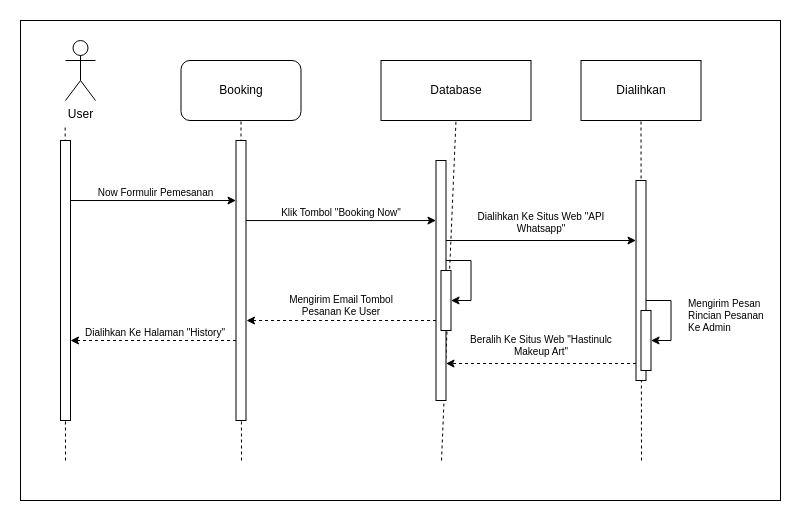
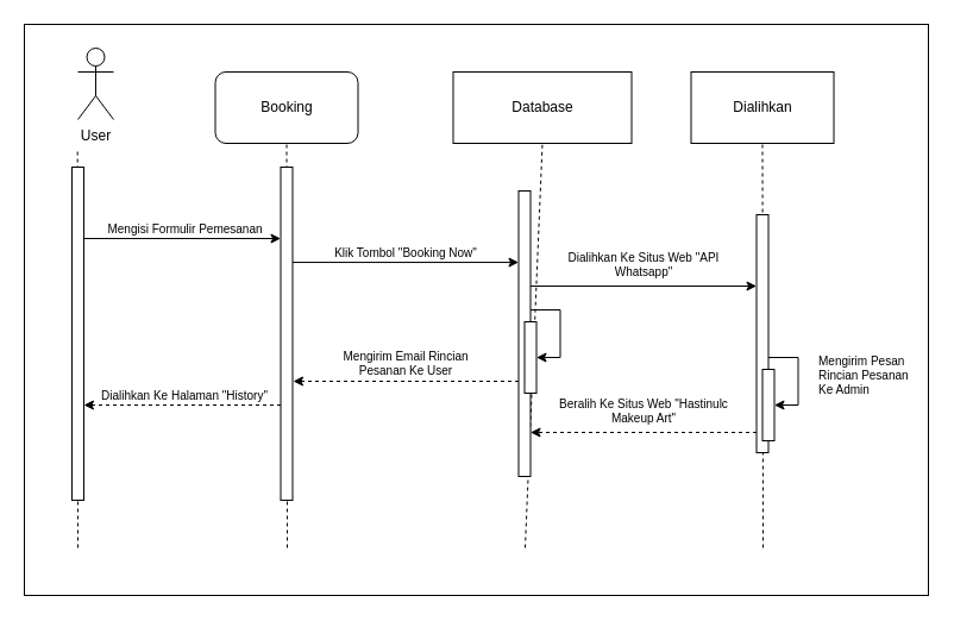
  <mxCell id="0" />
  <mxCell id="1" parent="0" />
  <mxCell id="2" value="" style="rounded=0;whiteSpace=wrap;html=1;fillColor=none;" parent="1" vertex="1"><mxGeometry x="20" y="20" width="760" height="480" as="geometry" /></mxCell>
  <mxCell id="3" value="User" style="shape=umlActor;verticalLabelPosition=bottom;verticalAlign=top;html=1;outlineConnect=0;" parent="1" vertex="1"><mxGeometry x="65" y="40" width="30" height="60" as="geometry" /></mxCell>
  <mxCell id="4" value="Booking" style="whiteSpace=wrap;html=1;rounded=1;" parent="1" vertex="1"><mxGeometry x="180.5" y="60" width="120" height="60" as="geometry" /></mxCell>
  <mxCell id="5" value="" style="endArrow=none;dashed=1;html=1;rounded=0;entryX=0.5;entryY=1;entryDx=0;entryDy=0;" parent="1" target="4" edge="1"><mxGeometry width="50" height="50" relative="1" as="geometry"><mxPoint x="241" y="460" as="sourcePoint" /><mxPoint x="190.5" y="180" as="targetPoint" /></mxGeometry></mxCell>
  <mxCell id="6" value="" style="endArrow=classic;html=1;rounded=0;fontSize=10;" parent="1" edge="1" source="10"><mxGeometry width="50" height="50" relative="1" as="geometry"><mxPoint x="46" y="200" as="sourcePoint" /><mxPoint x="235.5" y="200.03" as="targetPoint" /></mxGeometry></mxCell>
- <mxCell id="7" value="&lt;font&gt;Now Formulir&amp;nbsp;&lt;/font&gt;Pemesanan" style="text;html=1;align=center;verticalAlign=middle;whiteSpace=wrap;rounded=0;fontSize=10;" parent="1" vertex="1"><mxGeometry x="80" y="177.03" width="150.5" height="30" as="geometry" /></mxCell>
+ <mxCell id="7" value="&lt;font&gt;Mengisi Formulir&amp;nbsp;&lt;/font&gt;Pemesanan" style="text;html=1;align=center;verticalAlign=middle;whiteSpace=wrap;rounded=0;fontSize=10;" parent="1" vertex="1"><mxGeometry x="80" y="177.03" width="150.5" height="30" as="geometry" /></mxCell>
  <mxCell id="8" value="" style="html=1;points=[[0,0,0,0,5],[0,1,0,0,-5],[1,0,0,0,5],[1,1,0,0,-5]];perimeter=orthogonalPerimeter;outlineConnect=0;targetShapes=umlLifeline;portConstraint=eastwest;newEdgeStyle={&quot;curved&quot;:0,&quot;rounded&quot;:0};fontSize=10;" parent="1" vertex="1"><mxGeometry x="235.5" y="140" width="10" height="280" as="geometry" /></mxCell>
  <mxCell id="9" value="" style="endArrow=none;dashed=1;html=1;rounded=0;entryX=0.5;entryY=1;entryDx=0;entryDy=0;" parent="1" edge="1"><mxGeometry width="50" height="50" relative="1" as="geometry"><mxPoint x="65" y="460" as="sourcePoint" /><mxPoint x="64.67" y="126" as="targetPoint" /></mxGeometry></mxCell>
  <mxCell id="10" value="" style="html=1;points=[[0,0,0,0,5],[0,1,0,0,-5],[1,0,0,0,5],[1,1,0,0,-5]];perimeter=orthogonalPerimeter;outlineConnect=0;targetShapes=umlLifeline;portConstraint=eastwest;newEdgeStyle={&quot;curved&quot;:0,&quot;rounded&quot;:0};" parent="1" vertex="1"><mxGeometry x="60" y="140" width="10" height="280" as="geometry" /></mxCell>
  <mxCell id="11" value="Dialihkan" style="rounded=0;whiteSpace=wrap;html=1;" parent="1" vertex="1"><mxGeometry x="580.5" y="60" width="120" height="60" as="geometry" /></mxCell>
  <mxCell id="12" value="" style="endArrow=none;dashed=1;html=1;rounded=0;entryX=0.5;entryY=1;entryDx=0;entryDy=0;" parent="1" target="11" edge="1"><mxGeometry width="50" height="50" relative="1" as="geometry"><mxPoint x="641" y="460" as="sourcePoint" /><mxPoint x="590.5" y="180" as="targetPoint" /></mxGeometry></mxCell>
  <mxCell id="13" value="" style="html=1;points=[[0,0,0,0,5],[0,1,0,0,-5],[1,0,0,0,5],[1,1,0,0,-5]];perimeter=orthogonalPerimeter;outlineConnect=0;targetShapes=umlLifeline;portConstraint=eastwest;newEdgeStyle={&quot;curved&quot;:0,&quot;rounded&quot;:0};fontSize=10;" parent="1" vertex="1"><mxGeometry x="635.5" y="180" width="10" height="200" as="geometry" /></mxCell>
  <mxCell id="14" value="" style="endArrow=classic;html=1;rounded=0;dashed=1;fontSize=10;" parent="1" edge="1"><mxGeometry width="50" height="50" relative="1" as="geometry"><mxPoint x="235.5" y="340" as="sourcePoint" /><mxPoint x="70" y="340" as="targetPoint" /></mxGeometry></mxCell>
  <mxCell id="15" value="Dialihkan Ke Halaman &quot;History&quot;" style="text;html=1;align=center;verticalAlign=middle;whiteSpace=wrap;rounded=0;fontSize=10;" parent="1" vertex="1"><mxGeometry x="80" y="317" width="150" height="30" as="geometry" /></mxCell>
  <mxCell id="16" value="Database" style="rounded=0;whiteSpace=wrap;html=1;" parent="1" vertex="1"><mxGeometry x="380.5" y="60" width="150" height="60" as="geometry" /></mxCell>
  <mxCell id="17" value="" style="endArrow=none;dashed=1;html=1;rounded=0;entryX=0.5;entryY=1;entryDx=0;entryDy=0;" parent="1" target="16" edge="1"><mxGeometry width="50" height="50" relative="1" as="geometry"><mxPoint x="441" y="460" as="sourcePoint" /><mxPoint x="390.5" y="180" as="targetPoint" /></mxGeometry></mxCell>
  <mxCell id="18" value="" style="endArrow=classic;html=1;rounded=0;entryX=1;entryY=0.5;entryDx=0;entryDy=0;edgeStyle=orthogonalEdgeStyle;fontSize=10;" parent="1" target="21" edge="1"><mxGeometry width="50" height="50" relative="1" as="geometry"><mxPoint x="645.5" y="300" as="sourcePoint" /><mxPoint x="700.5" y="310" as="targetPoint" /><Array as="points"><mxPoint x="670.5" y="300" /><mxPoint x="670.5" y="340" /></Array></mxGeometry></mxCell>
  <mxCell id="19" value="Mengirim Pesan Rincian Pesanan Ke Admin" style="text;html=1;align=left;verticalAlign=middle;whiteSpace=wrap;rounded=0;fontSize=10;" parent="1" vertex="1"><mxGeometry x="685.5" y="300" width="90" height="30" as="geometry" /></mxCell>
  <mxCell id="20" value="" style="html=1;points=[[0,0,0,0,5],[0,1,0,0,-5],[1,0,0,0,5],[1,1,0,0,-5]];perimeter=orthogonalPerimeter;outlineConnect=0;targetShapes=umlLifeline;portConstraint=eastwest;newEdgeStyle={&quot;curved&quot;:0,&quot;rounded&quot;:0};fontSize=10;" parent="1" vertex="1"><mxGeometry x="435.5" y="160" width="10" height="240" as="geometry" /></mxCell>
  <mxCell id="21" value="" style="rounded=0;whiteSpace=wrap;html=1;fontSize=10;" parent="1" vertex="1"><mxGeometry x="640.5" y="310" width="10" height="60" as="geometry" /></mxCell>
  <mxCell id="22" value="" style="endArrow=classic;html=1;rounded=0;fontSize=10;" parent="1" edge="1"><mxGeometry width="50" height="50" relative="1" as="geometry"><mxPoint x="245.5" y="220.05" as="sourcePoint" /><mxPoint x="435.5" y="220.05" as="targetPoint" /></mxGeometry></mxCell>
  <mxCell id="23" value="Klik Tombol &quot;Booking Now&quot;" style="text;html=1;align=center;verticalAlign=middle;whiteSpace=wrap;rounded=0;fontSize=10;" parent="1" vertex="1"><mxGeometry x="250.5" y="197.05" width="180" height="30" as="geometry" /></mxCell>
  <mxCell id="24" value="" style="endArrow=classic;html=1;rounded=0;fontSize=10;dashed=1;" edge="1" parent="1"><mxGeometry width="50" height="50" relative="1" as="geometry"><mxPoint x="435.5" y="320" as="sourcePoint" /><mxPoint x="246" y="320" as="targetPoint" /></mxGeometry></mxCell>
- <mxCell id="25" value="Mengirim Email Tombol&lt;div&gt;Pesanan Ke User&lt;/div&gt;" style="text;html=1;align=center;verticalAlign=middle;whiteSpace=wrap;rounded=0;fontSize=10;" vertex="1" parent="1"><mxGeometry x="250.5" y="290" width="180" height="30" as="geometry" /></mxCell>
+ <mxCell id="25" value="Mengirim Email Rincian&lt;div&gt;Pesanan Ke User&lt;/div&gt;" style="text;html=1;align=center;verticalAlign=middle;whiteSpace=wrap;rounded=0;fontSize=10;" vertex="1" parent="1"><mxGeometry x="250.5" y="290" width="180" height="30" as="geometry" /></mxCell>
  <mxCell id="26" value="" style="endArrow=classic;html=1;rounded=0;fontSize=10;" edge="1" parent="1"><mxGeometry width="50" height="50" relative="1" as="geometry"><mxPoint x="445.5" y="240" as="sourcePoint" /><mxPoint x="635.5" y="240" as="targetPoint" /></mxGeometry></mxCell>
  <mxCell id="27" value="Dialihkan Ke Situs Web&amp;nbsp;&quot;API Whatsapp&quot;" style="text;html=1;align=center;verticalAlign=middle;whiteSpace=wrap;rounded=0;fontSize=10;" vertex="1" parent="1"><mxGeometry x="450.5" y="207.03" width="180" height="30" as="geometry" /></mxCell>
  <mxCell id="28" value="" style="endArrow=classic;html=1;rounded=0;entryX=1;entryY=0.5;entryDx=0;entryDy=0;edgeStyle=orthogonalEdgeStyle;fontSize=10;" edge="1" parent="1" target="29"><mxGeometry width="50" height="50" relative="1" as="geometry"><mxPoint x="445.5" y="260" as="sourcePoint" /><mxPoint x="500.5" y="270" as="targetPoint" /><Array as="points"><mxPoint x="470.5" y="260" /><mxPoint x="470.5" y="300" /></Array></mxGeometry></mxCell>
  <mxCell id="29" value="" style="rounded=0;whiteSpace=wrap;html=1;fontSize=10;" vertex="1" parent="1"><mxGeometry x="440.5" y="270" width="10" height="60" as="geometry" /></mxCell>
  <mxCell id="30" value="" style="endArrow=classic;html=1;rounded=0;dashed=1;fontSize=10;" edge="1" parent="1" source="13"><mxGeometry width="50" height="50" relative="1" as="geometry"><mxPoint x="611" y="363" as="sourcePoint" /><mxPoint x="445.5" y="363" as="targetPoint" /></mxGeometry></mxCell>
  <mxCell id="31" value="Beralih Ke Situs Web &quot;Hastinulc Makeup Art&quot;" style="text;html=1;align=center;verticalAlign=middle;whiteSpace=wrap;rounded=0;fontSize=10;" vertex="1" parent="1"><mxGeometry x="450.5" y="330" width="180" height="30" as="geometry" /></mxCell>
